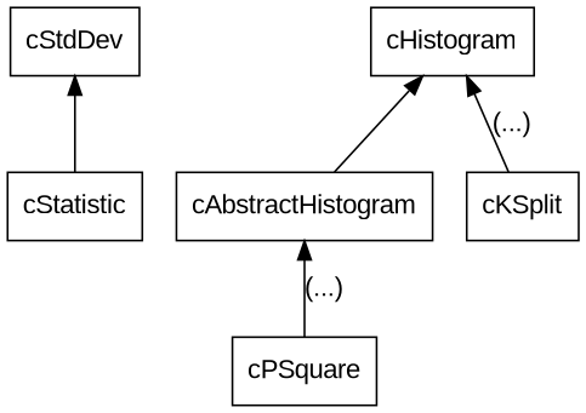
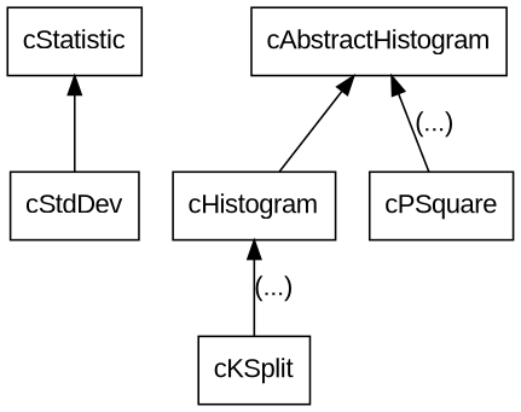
  digraph {
    fontsize=12
    node [fontname=Arial shape=rectangle]
    edge [dir=back fontname=Arial]
    cStatistic
    cStdDev
    cAbstractHistogram
    cHistogram
    cPSquare
    cKSplit
-   cStdDev -> cStatistic
-   cHistogram -> cAbstractHistogram
+   cStatistic -> cStdDev
+   cAbstractHistogram -> cHistogram
    cAbstractHistogram -> cPSquare [label="(...)"]
    cHistogram -> cKSplit [label="(...)"]
  }
